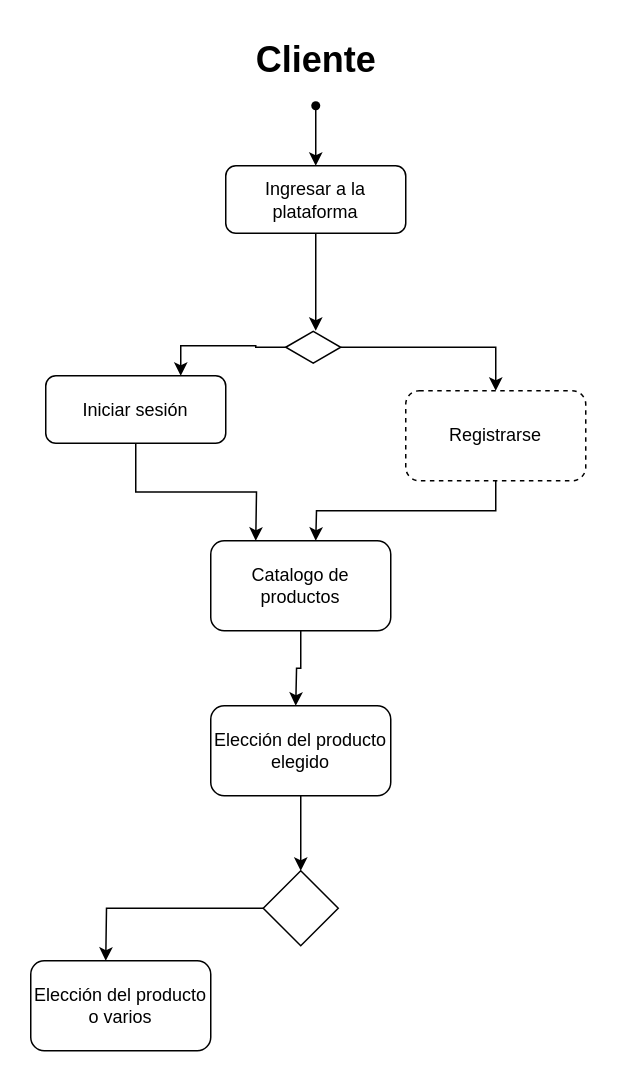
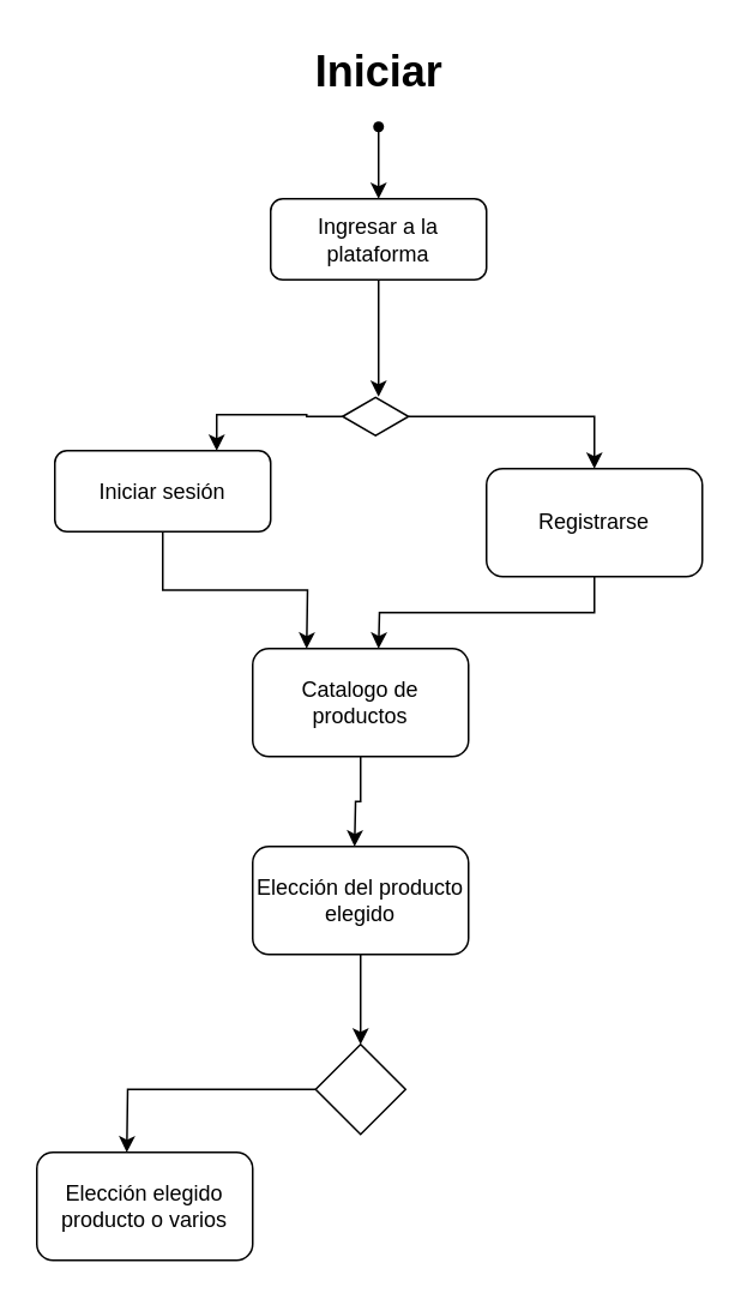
  <mxCell id="0" />
  <mxCell id="1" parent="0" />
  <mxCell id="2" value="" style="shape=waypoint;sketch=0;fillStyle=solid;size=6;pointerEvents=1;points=[];fillColor=none;resizable=0;rotatable=0;perimeter=centerPerimeter;snapToPoint=1;" vertex="1" parent="1"><mxGeometry x="190" y="50" width="40" height="40" as="geometry" /></mxCell>
  <mxCell id="3" value="&lt;font style=&quot;vertical-align: inherit&quot;&gt;&lt;font style=&quot;vertical-align: inherit&quot;&gt;Ingresar a la plataforma&lt;/font&gt;&lt;/font&gt;" style="rounded=1;whiteSpace=wrap;html=1;" vertex="1" parent="1"><mxGeometry x="150" y="110" width="120" height="45" as="geometry" /></mxCell>
  <mxCell id="4" value="" style="endArrow=classic;html=1;exitX=0.525;exitY=0.645;exitDx=0;exitDy=0;exitPerimeter=0;entryX=0.5;entryY=0;entryDx=0;entryDy=0;" edge="1" parent="1" source="2" target="3"><mxGeometry width="50" height="50" relative="1" as="geometry"><mxPoint x="190" y="140" as="sourcePoint" /><mxPoint x="240" y="90" as="targetPoint" /></mxGeometry></mxCell>
  <mxCell id="5" value="" style="endArrow=classic;html=1;exitX=0.5;exitY=1;exitDx=0;exitDy=0;" edge="1" parent="1" source="3"><mxGeometry width="50" height="50" relative="1" as="geometry"><mxPoint x="180" y="250" as="sourcePoint" /><mxPoint x="210" y="220" as="targetPoint" /></mxGeometry></mxCell>
  <mxCell id="6" value="" style="edgeStyle=orthogonalEdgeStyle;rounded=0;orthogonalLoop=1;jettySize=auto;html=1;" edge="1" parent="1" source="8" target="12"><mxGeometry relative="1" as="geometry" /></mxCell>
  <mxCell id="7" style="edgeStyle=orthogonalEdgeStyle;rounded=0;orthogonalLoop=1;jettySize=auto;html=1;entryX=0.75;entryY=0;entryDx=0;entryDy=0;" edge="1" parent="1" source="8" target="10"><mxGeometry relative="1" as="geometry"><mxPoint x="110" y="231" as="targetPoint" /></mxGeometry></mxCell>
  <mxCell id="8" value="" style="html=1;whiteSpace=wrap;aspect=fixed;shape=isoRectangle;" vertex="1" parent="1"><mxGeometry x="190" y="220" width="36.66" height="22" as="geometry" /></mxCell>
  <mxCell id="9" style="edgeStyle=orthogonalEdgeStyle;rounded=0;orthogonalLoop=1;jettySize=auto;html=1;exitX=0.5;exitY=1;exitDx=0;exitDy=0;" edge="1" parent="1" source="10"><mxGeometry relative="1" as="geometry"><mxPoint x="170" y="360" as="targetPoint" /></mxGeometry></mxCell>
  <mxCell id="10" value="&lt;font style=&quot;vertical-align: inherit&quot;&gt;&lt;font style=&quot;vertical-align: inherit&quot;&gt;&lt;font style=&quot;vertical-align: inherit&quot;&gt;&lt;font style=&quot;vertical-align: inherit&quot;&gt;Iniciar sesión&lt;/font&gt;&lt;/font&gt;&lt;/font&gt;&lt;/font&gt;" style="rounded=1;whiteSpace=wrap;html=1;" vertex="1" parent="1"><mxGeometry x="30" y="250" width="120" height="45" as="geometry" /></mxCell>
  <mxCell id="11" style="edgeStyle=orthogonalEdgeStyle;rounded=0;orthogonalLoop=1;jettySize=auto;html=1;exitX=0.5;exitY=1;exitDx=0;exitDy=0;" edge="1" parent="1" source="12"><mxGeometry relative="1" as="geometry"><mxPoint x="210" y="360" as="targetPoint" /></mxGeometry></mxCell>
- <mxCell id="12" value="&lt;font style=&quot;vertical-align: inherit&quot;&gt;&lt;font style=&quot;vertical-align: inherit&quot;&gt;&lt;font style=&quot;vertical-align: inherit&quot;&gt;&lt;font style=&quot;vertical-align: inherit&quot;&gt;Registrarse&lt;/font&gt;&lt;/font&gt;&lt;/font&gt;&lt;/font&gt;" style="rounded=1;whiteSpace=wrap;html=1;dashed=1;" vertex="1" parent="1"><mxGeometry x="270" y="260" width="120" height="60" as="geometry" /></mxCell>
- <mxCell id="13" value="&lt;font style=&quot;vertical-align: inherit&quot;&gt;&lt;font style=&quot;vertical-align: inherit&quot;&gt;Cliente&lt;/font&gt;&lt;/font&gt;" style="text;strokeColor=none;fillColor=none;html=1;fontSize=24;fontStyle=1;verticalAlign=middle;align=center;" vertex="1" parent="1"><mxGeometry x="160" y="20" width="100" height="40" as="geometry" /></mxCell>
+ <mxCell id="12" value="&lt;font style=&quot;vertical-align: inherit&quot;&gt;&lt;font style=&quot;vertical-align: inherit&quot;&gt;&lt;font style=&quot;vertical-align: inherit&quot;&gt;&lt;font style=&quot;vertical-align: inherit&quot;&gt;Registrarse&lt;/font&gt;&lt;/font&gt;&lt;/font&gt;&lt;/font&gt;" style="rounded=1;whiteSpace=wrap;html=1;" vertex="1" parent="1"><mxGeometry x="270" y="260" width="120" height="60" as="geometry" /></mxCell>
+ <mxCell id="13" value="&lt;font style=&quot;vertical-align: inherit&quot;&gt;&lt;font style=&quot;vertical-align: inherit&quot;&gt;Iniciar&lt;/font&gt;&lt;/font&gt;" style="text;strokeColor=none;fillColor=none;html=1;fontSize=24;fontStyle=1;verticalAlign=middle;align=center;" vertex="1" parent="1"><mxGeometry x="160" y="20" width="100" height="40" as="geometry" /></mxCell>
  <mxCell id="14" style="edgeStyle=orthogonalEdgeStyle;rounded=0;orthogonalLoop=1;jettySize=auto;html=1;entryX=0.5;entryY=0;entryDx=0;entryDy=0;" edge="1" parent="1" source="15"><mxGeometry relative="1" as="geometry"><mxPoint x="196.66" y="470" as="targetPoint" /></mxGeometry></mxCell>
  <mxCell id="15" value="Catalogo de productos" style="rounded=1;whiteSpace=wrap;html=1;" vertex="1" parent="1"><mxGeometry x="140" y="360" width="120" height="60" as="geometry" /></mxCell>
  <mxCell id="16" style="edgeStyle=orthogonalEdgeStyle;rounded=0;orthogonalLoop=1;jettySize=auto;html=1;entryX=0.5;entryY=0;entryDx=0;entryDy=0;" edge="1" parent="1" source="17" target="19"><mxGeometry relative="1" as="geometry"><mxPoint x="200" y="570" as="targetPoint" /></mxGeometry></mxCell>
  <mxCell id="17" value="Elección del producto elegido" style="rounded=1;whiteSpace=wrap;html=1;" vertex="1" parent="1"><mxGeometry x="140" y="470" width="120" height="60" as="geometry" /></mxCell>
  <mxCell id="18" style="edgeStyle=orthogonalEdgeStyle;rounded=0;orthogonalLoop=1;jettySize=auto;html=1;" edge="1" parent="1" source="19"><mxGeometry relative="1" as="geometry"><mxPoint x="70" y="640" as="targetPoint" /></mxGeometry></mxCell>
  <mxCell id="19" value="" style="rhombus;whiteSpace=wrap;html=1;" vertex="1" parent="1"><mxGeometry x="175" y="580" width="50" height="50" as="geometry" /></mxCell>
- <mxCell id="20" value="Elección del producto o varios" style="rounded=1;whiteSpace=wrap;html=1;" vertex="1" parent="1"><mxGeometry x="20" y="640" width="120" height="60" as="geometry" /></mxCell>
+ <mxCell id="20" value="Elección elegido producto o varios" style="rounded=1;whiteSpace=wrap;html=1;" vertex="1" parent="1"><mxGeometry x="20" y="640" width="120" height="60" as="geometry" /></mxCell>
